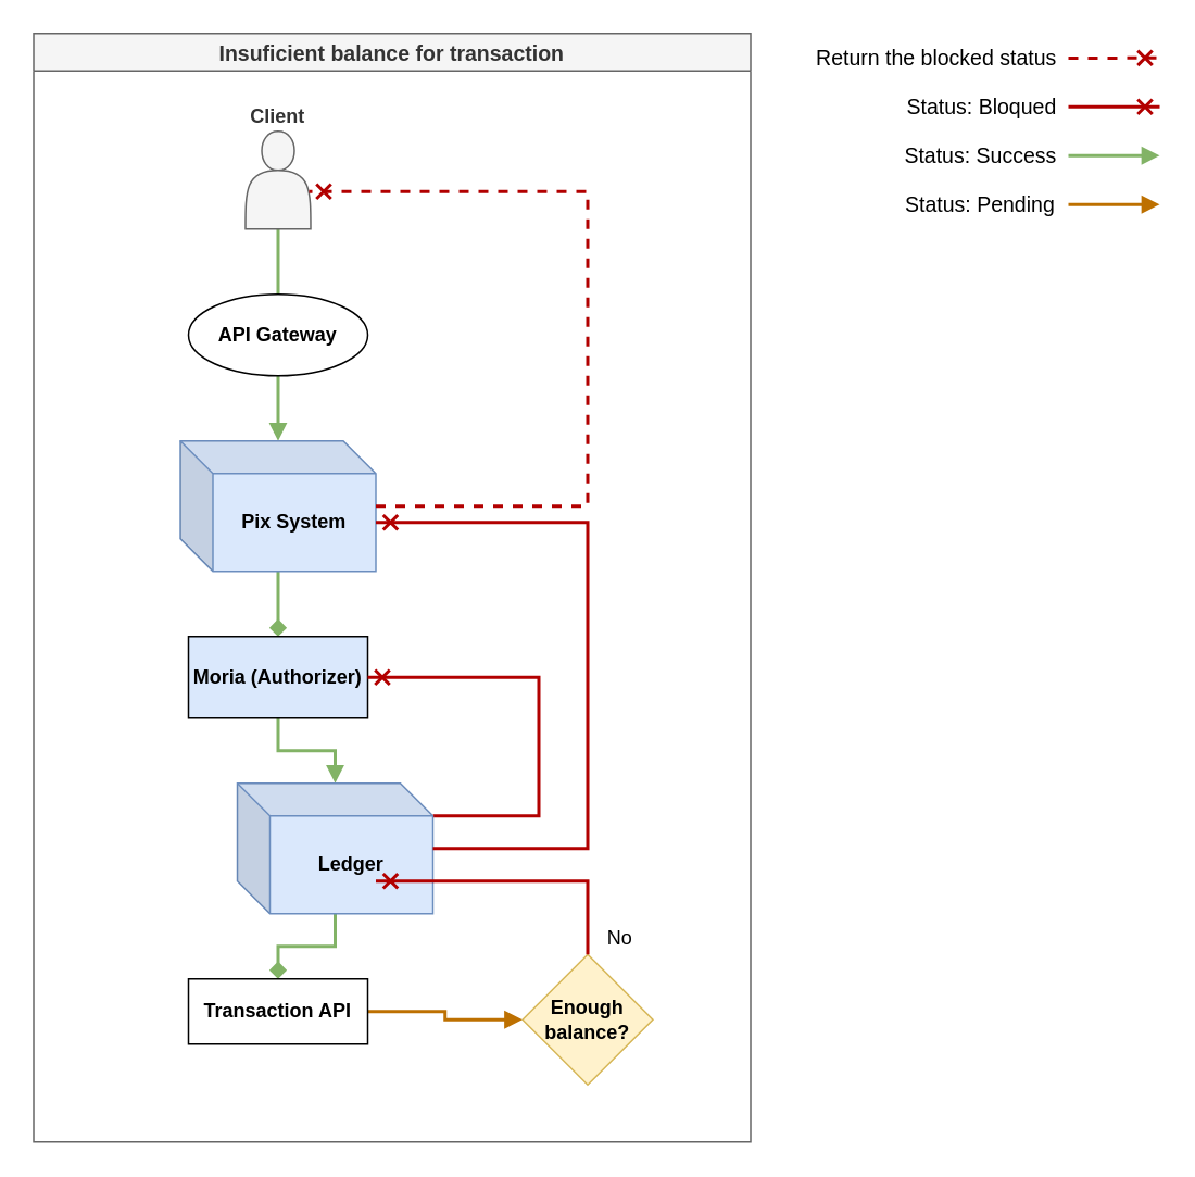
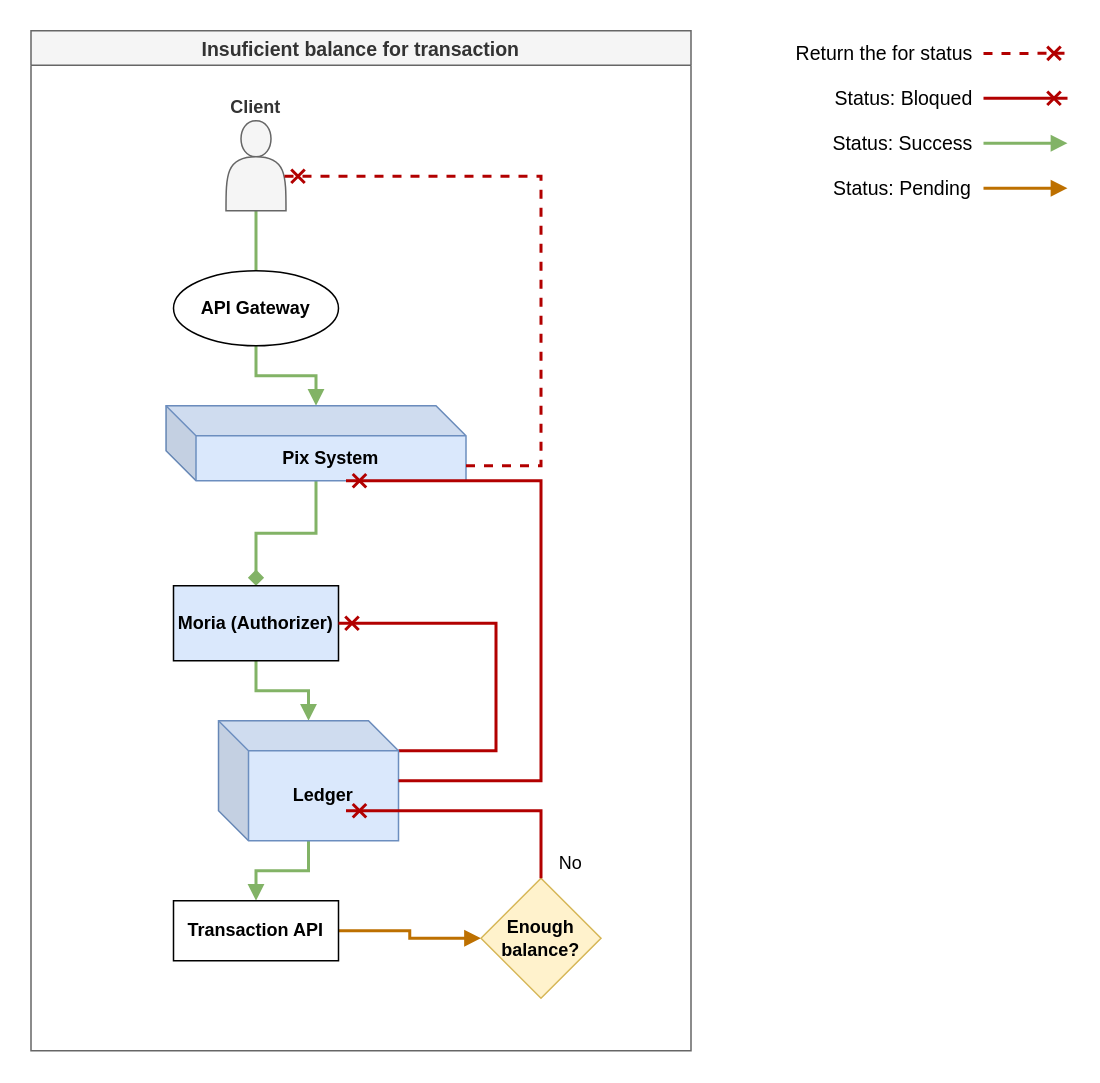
  <mxCell id="0" />
  <mxCell id="1" parent="0" />
  <mxCell id="2" value="" style="endArrow=cross;html=1;rounded=0;fillColor=#e51400;strokeColor=#B20000;dashed=1;strokeWidth=2;fontSize=13;align=right;fontStyle=0;endFill=0;" edge="1" parent="1"><mxGeometry width="50" height="50" relative="1" as="geometry"><mxPoint x="655" y="35.21" as="sourcePoint" /><mxPoint x="711" y="35" as="targetPoint" /></mxGeometry></mxCell>
- <mxCell id="3" value="Return the blocked status" style="text;html=1;align=right;verticalAlign=middle;whiteSpace=wrap;rounded=0;fontSize=13;fontStyle=0" vertex="1" parent="1"><mxGeometry x="500" y="20" width="150" height="30" as="geometry" /></mxCell>
+ <mxCell id="3" value="Return the for status" style="text;html=1;align=right;verticalAlign=middle;whiteSpace=wrap;rounded=0;fontSize=13;fontStyle=0" vertex="1" parent="1"><mxGeometry x="500" y="20" width="150" height="30" as="geometry" /></mxCell>
  <mxCell id="4" value="" style="edgeStyle=orthogonalEdgeStyle;rounded=0;orthogonalLoop=1;jettySize=auto;html=1;endArrow=cross;endFill=0;fillColor=#e51400;strokeColor=#B20000;strokeWidth=2;fontSize=13;align=right;fontStyle=0" edge="1" parent="1"><mxGeometry relative="1" as="geometry"><mxPoint x="655" y="65" as="sourcePoint" /><mxPoint x="711" y="65" as="targetPoint" /></mxGeometry></mxCell>
  <mxCell id="5" value="" style="edgeStyle=orthogonalEdgeStyle;rounded=0;orthogonalLoop=1;jettySize=auto;html=1;endArrow=block;endFill=1;fillColor=#d5e8d4;strokeColor=#82b366;strokeWidth=2;fontSize=13;align=right;fontStyle=0" edge="1" parent="1"><mxGeometry relative="1" as="geometry"><mxPoint x="655" y="95" as="sourcePoint" /><mxPoint x="711" y="95" as="targetPoint" /></mxGeometry></mxCell>
  <mxCell id="6" value="" style="edgeStyle=orthogonalEdgeStyle;rounded=0;orthogonalLoop=1;jettySize=auto;html=1;endArrow=block;endFill=1;fillColor=#f0a30a;strokeColor=#BD7000;strokeWidth=2;fontSize=13;align=right;fontStyle=0" edge="1" parent="1"><mxGeometry relative="1" as="geometry"><mxPoint x="655" y="125" as="sourcePoint" /><mxPoint x="711" y="125" as="targetPoint" /></mxGeometry></mxCell>
  <mxCell id="7" value="Status: Bloqued" style="text;html=1;align=right;verticalAlign=middle;whiteSpace=wrap;rounded=0;fontSize=13;fontStyle=0" vertex="1" parent="1"><mxGeometry x="546" y="50" width="104" height="30" as="geometry" /></mxCell>
  <mxCell id="8" value="Status: Success" style="text;html=1;align=right;verticalAlign=middle;whiteSpace=wrap;rounded=0;fontSize=13;fontStyle=0" vertex="1" parent="1"><mxGeometry x="531" y="80" width="119" height="30" as="geometry" /></mxCell>
  <mxCell id="9" value="Status: Pending" style="text;html=1;align=right;verticalAlign=middle;whiteSpace=wrap;rounded=0;fontSize=13;fontStyle=0" vertex="1" parent="1"><mxGeometry x="530" y="110" width="119" height="30" as="geometry" /></mxCell>
  <mxCell id="10" value="&lt;span style=&quot;font-size: 13px;&quot;&gt;Insuficient balance for transaction&lt;/span&gt;" style="swimlane;whiteSpace=wrap;html=1;fillColor=#f5f5f5;fontColor=#333333;strokeColor=#666666;" vertex="1" parent="1"><mxGeometry x="20" y="20" width="440" height="680" as="geometry" /></mxCell>
  <mxCell id="11" value="" style="edgeStyle=orthogonalEdgeStyle;rounded=0;orthogonalLoop=1;jettySize=auto;html=1;fillColor=#d5e8d4;strokeColor=#82b366;strokeWidth=2;endArrow=none;endFill=1;" edge="1" parent="10" source="12" target="14"><mxGeometry relative="1" as="geometry" /></mxCell>
  <mxCell id="12" value="Client" style="shape=actor;whiteSpace=wrap;html=1;verticalAlign=bottom;labelPosition=center;verticalLabelPosition=top;align=center;fillColor=#f5f5f5;fontColor=#333333;strokeColor=#666666;fontStyle=1" vertex="1" parent="10"><mxGeometry x="130" y="60" width="40" height="60" as="geometry" /></mxCell>
  <mxCell id="13" value="" style="edgeStyle=orthogonalEdgeStyle;rounded=0;orthogonalLoop=1;jettySize=auto;html=1;fillColor=#d5e8d4;strokeColor=#82b366;strokeWidth=2;endArrow=block;endFill=1;" edge="1" parent="10" source="14" target="16"><mxGeometry relative="1" as="geometry" /></mxCell>
  <mxCell id="14" value="API Gateway" style="ellipse;whiteSpace=wrap;html=1;fontStyle=1;" vertex="1" parent="10"><mxGeometry x="95" y="160" width="110" height="50" as="geometry" /></mxCell>
  <mxCell id="15" value="" style="edgeStyle=orthogonalEdgeStyle;rounded=0;orthogonalLoop=1;jettySize=auto;html=1;fillColor=#d5e8d4;strokeColor=#82b366;strokeWidth=2;endArrow=diamond;endFill=1;" edge="1" parent="10" source="16" target="18"><mxGeometry relative="1" as="geometry" /></mxCell>
- <mxCell id="16" value="Pix System" style="shape=cube;whiteSpace=wrap;html=1;boundedLbl=1;backgroundOutline=1;darkOpacity=0.05;darkOpacity2=0.1;fillColor=#dae8fc;strokeColor=#6c8ebf;fontStyle=1" vertex="1" parent="10"><mxGeometry x="90" y="250" width="120" height="80" as="geometry" /></mxCell>
+ <mxCell id="16" value="Pix System" style="shape=cube;whiteSpace=wrap;html=1;boundedLbl=1;backgroundOutline=1;darkOpacity=0.05;darkOpacity2=0.1;fillColor=#dae8fc;strokeColor=#6c8ebf;fontStyle=1" vertex="1" parent="10"><mxGeometry x="90" y="250" width="200" height="50" as="geometry" /></mxCell>
  <mxCell id="17" value="" style="edgeStyle=orthogonalEdgeStyle;rounded=0;orthogonalLoop=1;jettySize=auto;html=1;strokeWidth=2;fillColor=#d5e8d4;strokeColor=#82b366;endArrow=block;endFill=1;" edge="1" parent="10" source="18" target="21"><mxGeometry relative="1" as="geometry" /></mxCell>
  <mxCell id="18" value="Moria (Authorizer)" style="rounded=0;whiteSpace=wrap;html=1;fontStyle=1;fillColor=#dae8fc;" vertex="1" parent="10"><mxGeometry x="95" y="370" width="110" height="50" as="geometry" /></mxCell>
- <mxCell id="19" value="" style="edgeStyle=orthogonalEdgeStyle;rounded=0;orthogonalLoop=1;jettySize=auto;html=1;strokeWidth=2;endArrow=diamond;endFill=1;fillColor=#d5e8d4;strokeColor=#82b366;" edge="1" parent="10" source="21" target="23"><mxGeometry relative="1" as="geometry" /></mxCell>
+ <mxCell id="19" value="" style="edgeStyle=orthogonalEdgeStyle;rounded=0;orthogonalLoop=1;jettySize=auto;html=1;strokeWidth=2;endArrow=block;endFill=1;fillColor=#d5e8d4;strokeColor=#82b366;" edge="1" parent="10" source="21" target="23"><mxGeometry relative="1" as="geometry" /></mxCell>
  <mxCell id="20" style="edgeStyle=orthogonalEdgeStyle;rounded=0;orthogonalLoop=1;jettySize=auto;html=1;entryX=1;entryY=0.5;entryDx=0;entryDy=0;fillColor=#e51400;strokeColor=#B20000;strokeWidth=2;endArrow=cross;endFill=0;" edge="1" parent="10" source="21" target="18"><mxGeometry relative="1" as="geometry"><Array as="points"><mxPoint x="310" y="480" /><mxPoint x="310" y="395" /></Array></mxGeometry></mxCell>
  <mxCell id="21" value="Ledger" style="shape=cube;whiteSpace=wrap;html=1;boundedLbl=1;backgroundOutline=1;darkOpacity=0.05;darkOpacity2=0.1;fillColor=#dae8fc;strokeColor=#6c8ebf;fontStyle=1" vertex="1" parent="10"><mxGeometry x="125" y="460" width="120" height="80" as="geometry" /></mxCell>
  <mxCell id="22" value="" style="edgeStyle=orthogonalEdgeStyle;rounded=0;orthogonalLoop=1;jettySize=auto;html=1;fillColor=#f0a30a;strokeColor=#BD7000;strokeWidth=2;endArrow=block;endFill=1;" edge="1" parent="10" source="23" target="24"><mxGeometry relative="1" as="geometry" /></mxCell>
  <mxCell id="23" value="Transaction API" style="rounded=0;whiteSpace=wrap;html=1;fontStyle=1" vertex="1" parent="10"><mxGeometry x="95" y="580" width="110" height="40" as="geometry" /></mxCell>
  <mxCell id="24" value="&lt;div&gt;&lt;b&gt;Enough balance?&lt;/b&gt;&lt;/div&gt;" style="rhombus;whiteSpace=wrap;html=1;fillColor=#fff2cc;strokeColor=#d6b656;" vertex="1" parent="10"><mxGeometry x="300" y="565" width="80" height="80" as="geometry" /></mxCell>
  <mxCell id="25" style="edgeStyle=orthogonalEdgeStyle;rounded=0;orthogonalLoop=1;jettySize=auto;html=1;strokeWidth=2;fillColor=#e51400;strokeColor=#B20000;endArrow=cross;endFill=0;" edge="1" parent="10" source="24"><mxGeometry relative="1" as="geometry"><mxPoint x="210" y="520" as="targetPoint" /><Array as="points"><mxPoint x="340" y="520" /></Array></mxGeometry></mxCell>
  <mxCell id="26" style="edgeStyle=orthogonalEdgeStyle;rounded=0;orthogonalLoop=1;jettySize=auto;html=1;entryX=0;entryY=0;entryDx=120;entryDy=50;entryPerimeter=0;fillColor=#e51400;strokeColor=#B20000;strokeWidth=2;endArrow=cross;endFill=0;" edge="1" parent="10" source="21" target="16"><mxGeometry relative="1" as="geometry"><Array as="points"><mxPoint x="340" y="500" /><mxPoint x="340" y="300" /></Array></mxGeometry></mxCell>
  <mxCell id="27" style="edgeStyle=orthogonalEdgeStyle;rounded=0;orthogonalLoop=1;jettySize=auto;html=1;entryX=0.975;entryY=0.617;entryDx=0;entryDy=0;entryPerimeter=0;dashed=1;fillColor=#e51400;strokeColor=#B20000;strokeWidth=2;endArrow=cross;endFill=0;" edge="1" parent="10" source="16" target="12"><mxGeometry relative="1" as="geometry"><Array as="points"><mxPoint x="340" y="290" /><mxPoint x="340" y="97" /></Array></mxGeometry></mxCell>
  <mxCell id="28" value="No" style="text;html=1;align=center;verticalAlign=middle;whiteSpace=wrap;rounded=0;" vertex="1" parent="10"><mxGeometry x="330" y="540" width="60" height="30" as="geometry" /></mxCell>
